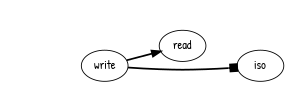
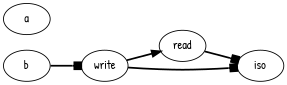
  digraph {
    fontname="Patrick Hand"
    rankdir=LR
    node [fontname="Patrick Hand"]
    edge [arrowhead=box fontname="Patrick Hand" style=bold]
    read
    iso
    write
+   a
+   b
+   read -> iso
    write -> read [arrowhead=normal]
    write -> iso
+   b -> write
  }
